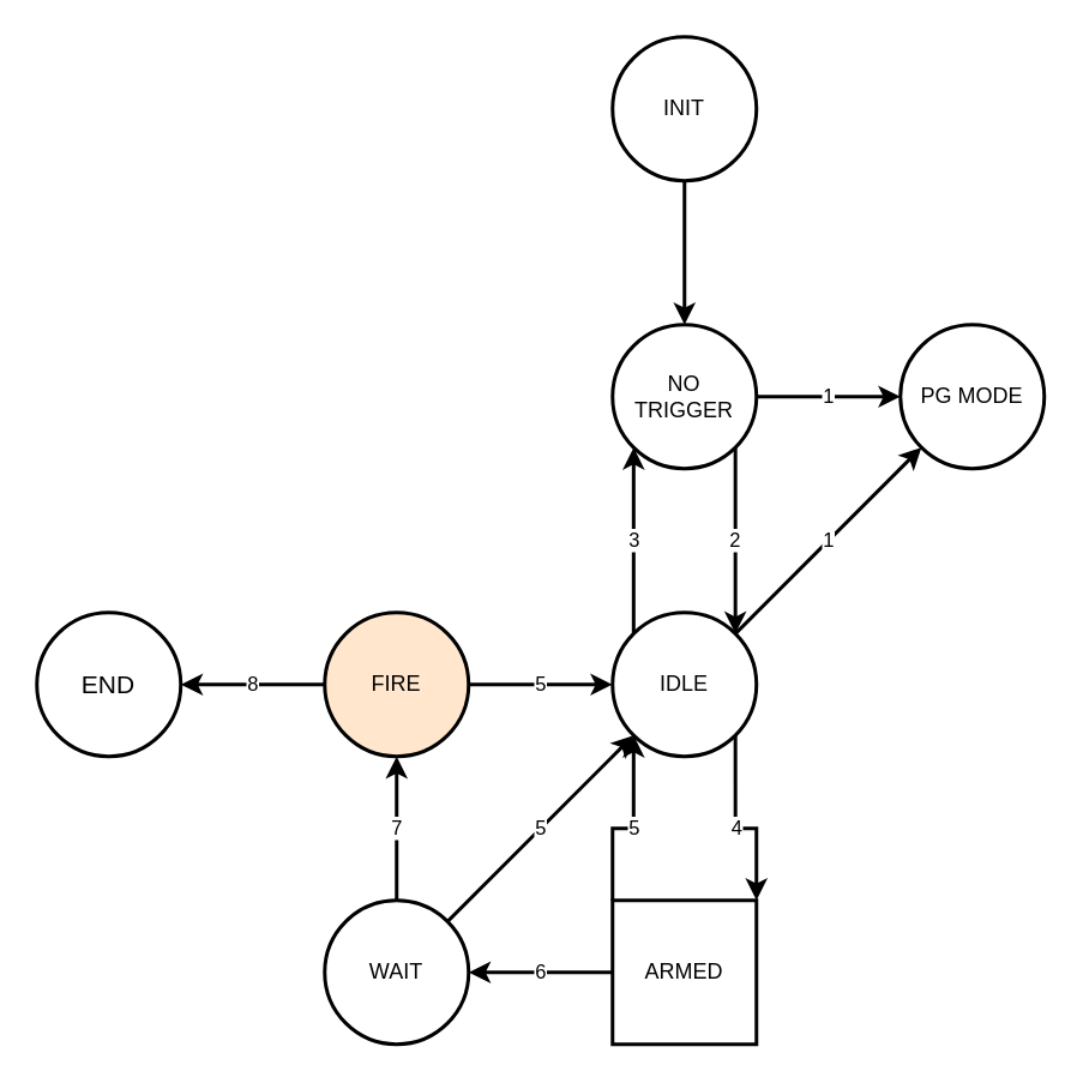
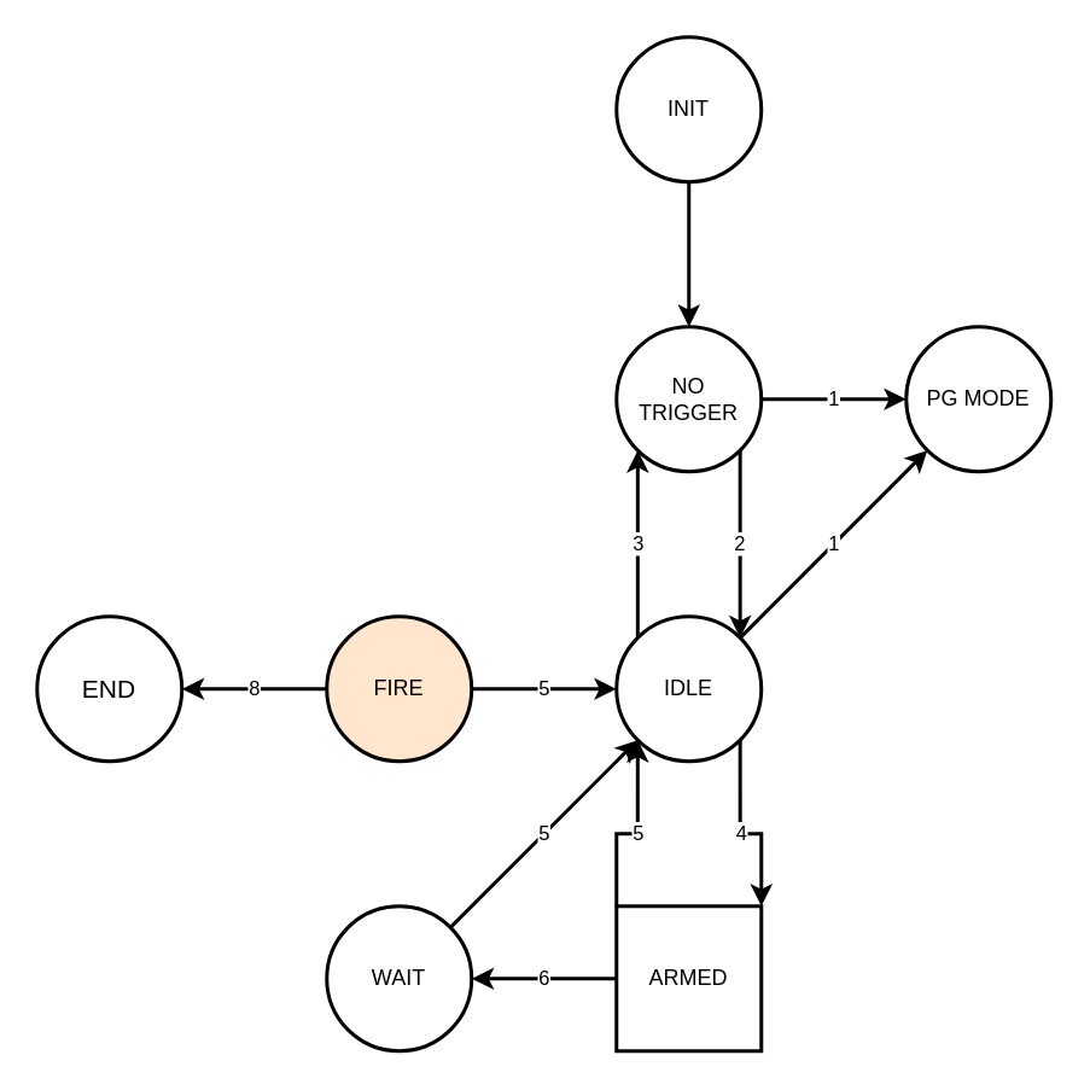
  <mxCell id="0" />
  <mxCell id="1" parent="0" />
  <mxCell id="2" style="edgeStyle=orthogonalEdgeStyle;rounded=0;orthogonalLoop=1;jettySize=auto;html=1;entryX=0.5;entryY=0;entryDx=0;entryDy=0;strokeWidth=2;" edge="1" parent="1" source="3" target="11"><mxGeometry relative="1" as="geometry" /></mxCell>
  <mxCell id="3" value="INIT" style="ellipse;whiteSpace=wrap;html=1;aspect=fixed;strokeWidth=2;" vertex="1" parent="1"><mxGeometry x="340" y="20" width="80" height="80" as="geometry" /></mxCell>
  <mxCell id="4" value="PG MODE" style="ellipse;whiteSpace=wrap;html=1;aspect=fixed;strokeWidth=2;" vertex="1" parent="1"><mxGeometry x="500" y="180" width="80" height="80" as="geometry" /></mxCell>
  <mxCell id="5" value="1" style="rounded=0;orthogonalLoop=1;jettySize=auto;html=1;exitX=1;exitY=0;exitDx=0;exitDy=0;entryX=0;entryY=1;entryDx=0;entryDy=0;strokeWidth=2;" edge="1" parent="1" source="8" target="4"><mxGeometry relative="1" as="geometry" /></mxCell>
  <mxCell id="6" value="3" style="edgeStyle=orthogonalEdgeStyle;rounded=0;orthogonalLoop=1;jettySize=auto;html=1;exitX=0;exitY=0;exitDx=0;exitDy=0;entryX=0;entryY=1;entryDx=0;entryDy=0;strokeWidth=2;" edge="1" parent="1" source="8" target="11"><mxGeometry relative="1" as="geometry" /></mxCell>
  <mxCell id="7" value="4" style="edgeStyle=orthogonalEdgeStyle;rounded=0;orthogonalLoop=1;jettySize=auto;html=1;exitX=1;exitY=1;exitDx=0;exitDy=0;entryX=1;entryY=0;entryDx=0;entryDy=0;strokeWidth=2;" edge="1" parent="1" source="8" target="14"><mxGeometry relative="1" as="geometry" /></mxCell>
  <mxCell id="8" value="IDLE" style="ellipse;whiteSpace=wrap;html=1;aspect=fixed;strokeWidth=2;" vertex="1" parent="1"><mxGeometry x="340" y="340" width="80" height="80" as="geometry" /></mxCell>
  <mxCell id="9" value="1" style="edgeStyle=orthogonalEdgeStyle;rounded=0;orthogonalLoop=1;jettySize=auto;html=1;entryX=0;entryY=0.5;entryDx=0;entryDy=0;strokeWidth=2;" edge="1" parent="1" source="11" target="4"><mxGeometry relative="1" as="geometry" /></mxCell>
  <mxCell id="10" value="2" style="edgeStyle=orthogonalEdgeStyle;rounded=0;orthogonalLoop=1;jettySize=auto;html=1;exitX=1;exitY=1;exitDx=0;exitDy=0;entryX=1;entryY=0;entryDx=0;entryDy=0;strokeWidth=2;" edge="1" parent="1" source="11" target="8"><mxGeometry relative="1" as="geometry" /></mxCell>
  <mxCell id="11" value="NO&lt;br&gt;TRIGGER" style="ellipse;whiteSpace=wrap;html=1;aspect=fixed;strokeWidth=2;" vertex="1" parent="1"><mxGeometry x="340" y="180" width="80" height="80" as="geometry" /></mxCell>
  <mxCell id="12" value="5" style="edgeStyle=orthogonalEdgeStyle;rounded=0;orthogonalLoop=1;jettySize=auto;html=1;exitX=0;exitY=0;exitDx=0;exitDy=0;entryX=0;entryY=1;entryDx=0;entryDy=0;strokeWidth=2;" edge="1" parent="1" source="14" target="8"><mxGeometry relative="1" as="geometry" /></mxCell>
  <mxCell id="13" value="6" style="edgeStyle=orthogonalEdgeStyle;rounded=0;orthogonalLoop=1;jettySize=auto;html=1;entryX=1;entryY=0.5;entryDx=0;entryDy=0;strokeWidth=2;" edge="1" parent="1" source="14" target="17"><mxGeometry relative="1" as="geometry" /></mxCell>
  <mxCell id="14" value="ARMED" style="whiteSpace=wrap;html=1;aspect=fixed;strokeWidth=2;rounded=0;" vertex="1" parent="1"><mxGeometry x="340" y="500" width="80" height="80" as="geometry" /></mxCell>
  <mxCell id="15" value="5" style="rounded=0;orthogonalLoop=1;jettySize=auto;html=1;exitX=1;exitY=0;exitDx=0;exitDy=0;entryX=0;entryY=1;entryDx=0;entryDy=0;strokeWidth=2;" edge="1" parent="1" source="17" target="8"><mxGeometry relative="1" as="geometry" /></mxCell>
- <mxCell id="16" value="7" style="edgeStyle=orthogonalEdgeStyle;rounded=0;orthogonalLoop=1;jettySize=auto;html=1;strokeWidth=2;" edge="1" parent="1" source="17" target="20"><mxGeometry relative="1" as="geometry" /></mxCell>
  <mxCell id="17" value="WAIT" style="ellipse;whiteSpace=wrap;html=1;aspect=fixed;strokeWidth=2;" vertex="1" parent="1"><mxGeometry x="180" y="500" width="80" height="80" as="geometry" /></mxCell>
  <mxCell id="18" value="5" style="edgeStyle=orthogonalEdgeStyle;rounded=0;orthogonalLoop=1;jettySize=auto;html=1;strokeWidth=2;" edge="1" parent="1" source="20" target="8"><mxGeometry relative="1" as="geometry" /></mxCell>
  <mxCell id="19" value="8" style="edgeStyle=orthogonalEdgeStyle;rounded=0;orthogonalLoop=1;jettySize=auto;html=1;entryX=1;entryY=0.5;entryDx=0;entryDy=0;strokeWidth=2;" edge="1" parent="1" source="20" target="21"><mxGeometry relative="1" as="geometry" /></mxCell>
  <mxCell id="20" value="FIRE" style="ellipse;whiteSpace=wrap;html=1;aspect=fixed;strokeWidth=2;fillColor=#ffe6cc;" vertex="1" parent="1"><mxGeometry x="180" y="340" width="80" height="80" as="geometry" /></mxCell>
  <mxCell id="21" value="END" style="ellipse;whiteSpace=wrap;html=1;aspect=fixed;strokeWidth=2;fontSize=14;" vertex="1" parent="1"><mxGeometry x="20" y="340" width="80" height="80" as="geometry" /></mxCell>
